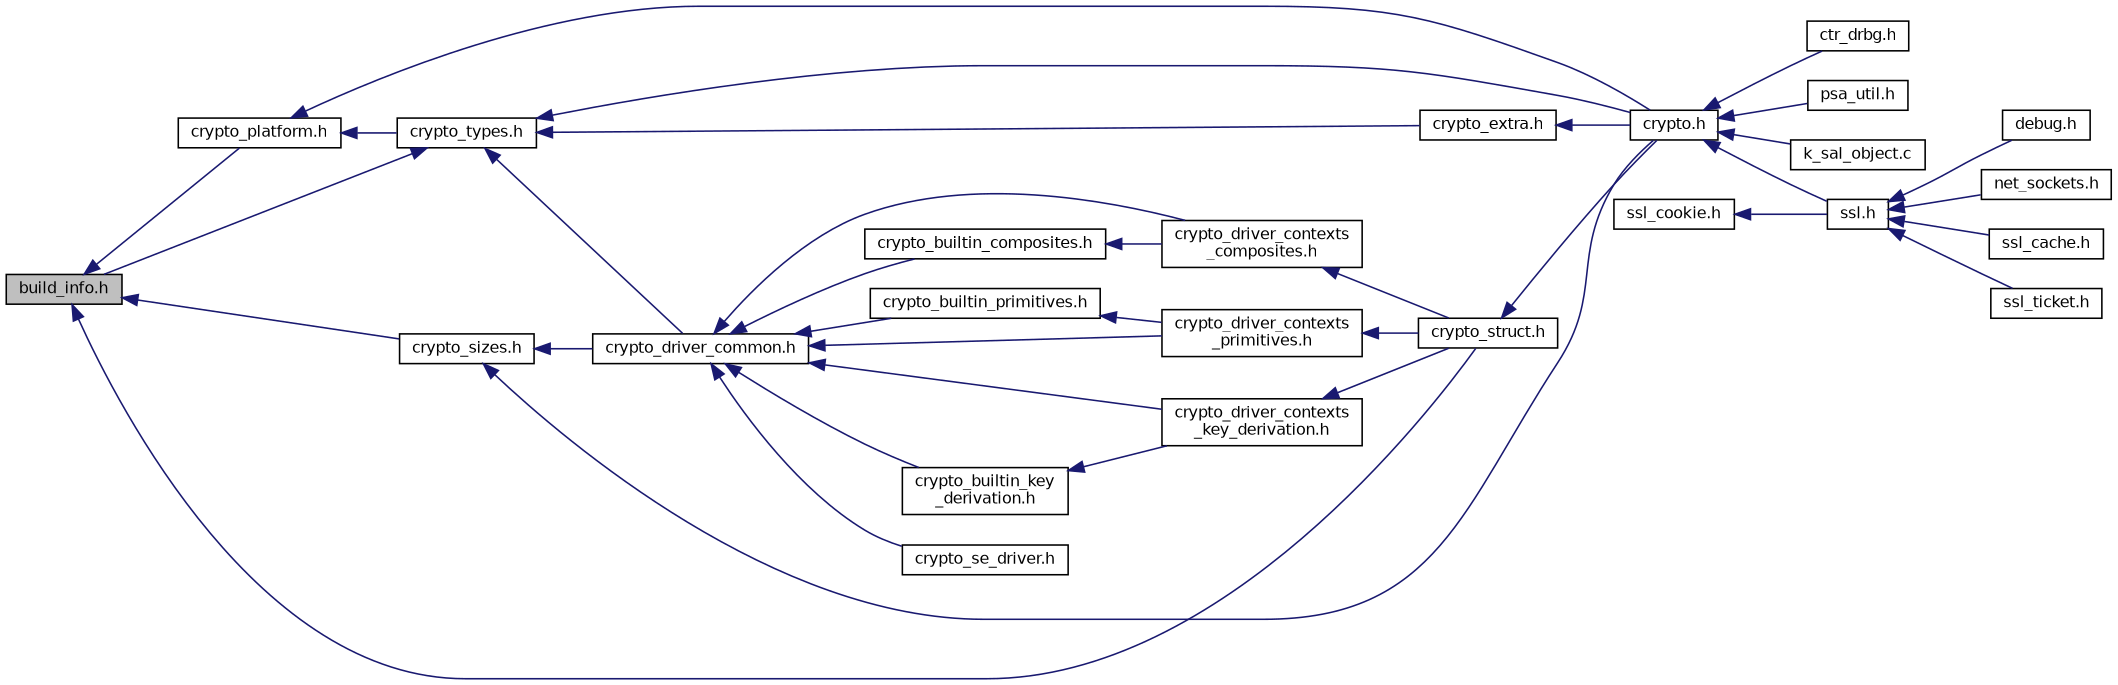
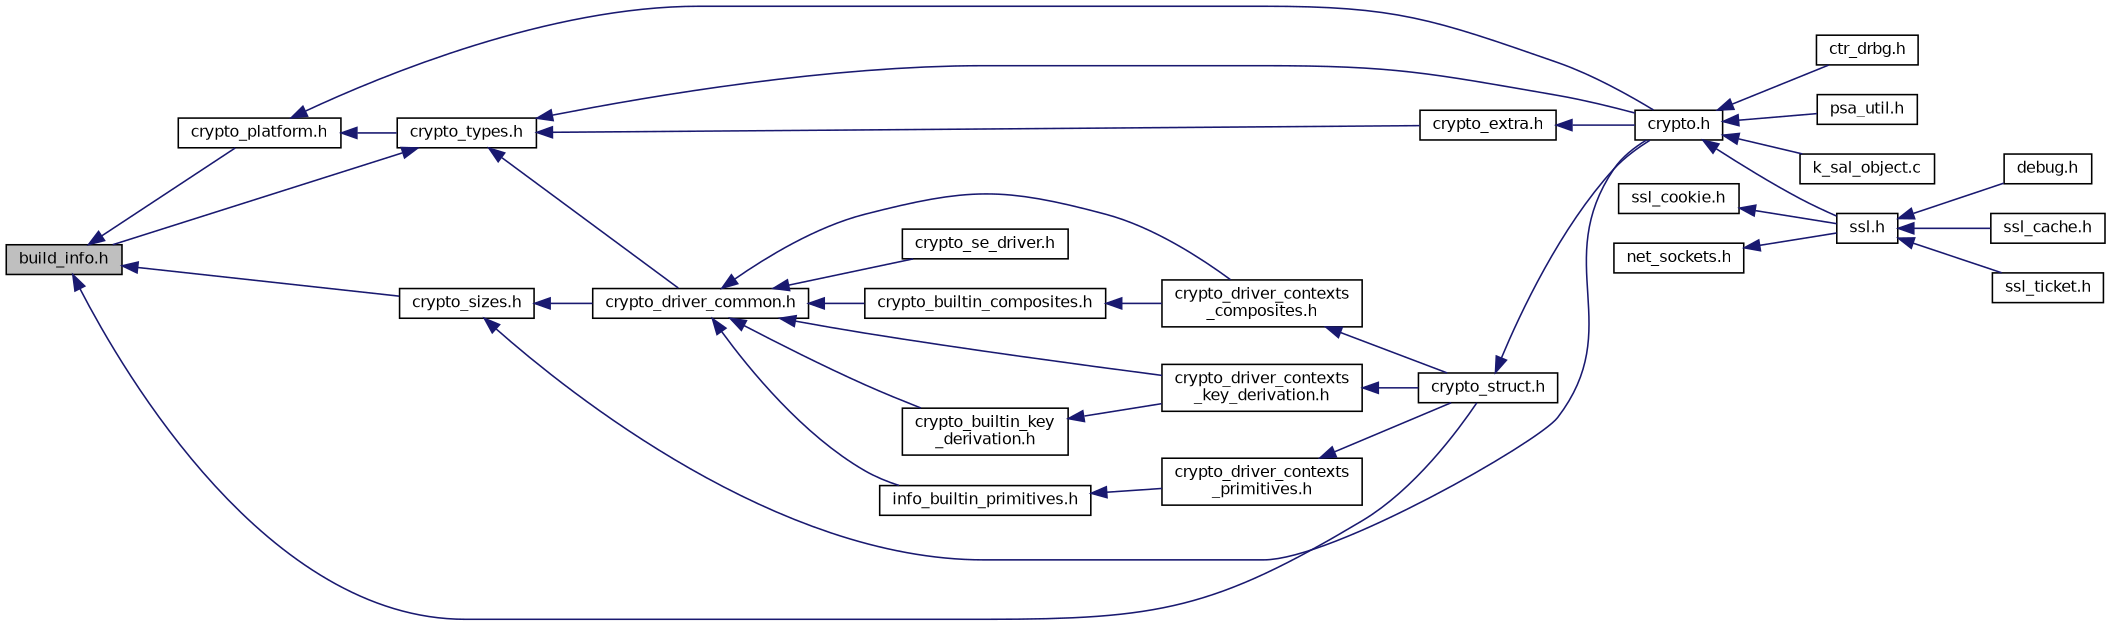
  digraph {
    rankdir=LR
    node [color=black fillcolor=white fontname=Helvetica fontsize=10 shape=record style=filled]
    edge [color=midnightblue dir=back fontname=Helvetica fontsize=10 labelfontname=Helvetica labelfontsize=10 style=solid]
    n1 [fillcolor=grey75 fontcolor=black height=0.2 label="build_info.h" width=0.4]
    n2 [height=0.2 label="crypto_platform.h" width=0.4]
    n3 [height=0.2 label="crypto_struct.h" width=0.4]
    n4 [height=0.2 label="crypto_sizes.h" width=0.4]
    n5 [height=0.2 label="crypto_types.h" width=0.4]
    n6 [height=0.2 label="crypto.h" width=0.4]
    n7 [height=0.2 label="crypto_extra.h" width=0.4]
    n8 [height=0.2 label="crypto_driver_common.h" width=0.4]
    n9 [height=0.2 label="ctr_drbg.h" width=0.4]
    n10 [height=0.2 label="psa_util.h" width=0.4]
    n11 [height=0.2 label="ssl.h" width=0.4]
    n12 [height=0.2 label="k_sal_object.c" width=0.4]
    n13 [height=0.2 label="debug.h" width=0.4]
    n14 [height=0.2 label="net_sockets.h" width=0.4]
    n15 [height=0.2 label="ssl_cache.h" width=0.4]
    n16 [height=0.2 label="ssl_ticket.h" width=0.4]
    n17 [height=0.2 label="ssl_cookie.h" width=0.4]
    n18 [height=0.2 label="crypto_builtin_composites.h" width=0.4]
    n19 [height=0.2 label="crypto_driver_contexts\l_composites.h" width=0.4]
    n20 [height=0.2 label="crypto_builtin_key\l_derivation.h" width=0.4]
    n21 [height=0.2 label="crypto_driver_contexts\l_key_derivation.h" width=0.4]
-   n22 [height=0.2 label="crypto_builtin_primitives.h" width=0.4]
+   n22 [height=0.2 label="info_builtin_primitives.h" width=0.4]
    n23 [height=0.2 label="crypto_driver_contexts\l_primitives.h" width=0.4]
    n24 [height=0.2 label="crypto_se_driver.h" width=0.4]
    n1 -> n2
    n1 -> n3
    n1 -> n4
    n2 -> n5
    n2 -> n6
    n3 -> n6
    n4 -> n6
    n4 -> n8
    n5 -> n1
    n5 -> n6
    n5 -> n7
    n5 -> n8
    n6 -> n9
    n6 -> n10
    n6 -> n11
    n6 -> n12
    n7 -> n6
    n8 -> n18
    n8 -> n19
    n8 -> n20
    n8 -> n21
    n8 -> n22
-   n8 -> n23
    n8 -> n24
    n11 -> n13
-   n11 -> n14
+   n14 -> n11
    n11 -> n15
    n11 -> n16
    n17 -> n11
    n18 -> n19
    n19 -> n3
    n20 -> n21
    n21 -> n3
    n22 -> n23
    n23 -> n3
  }
